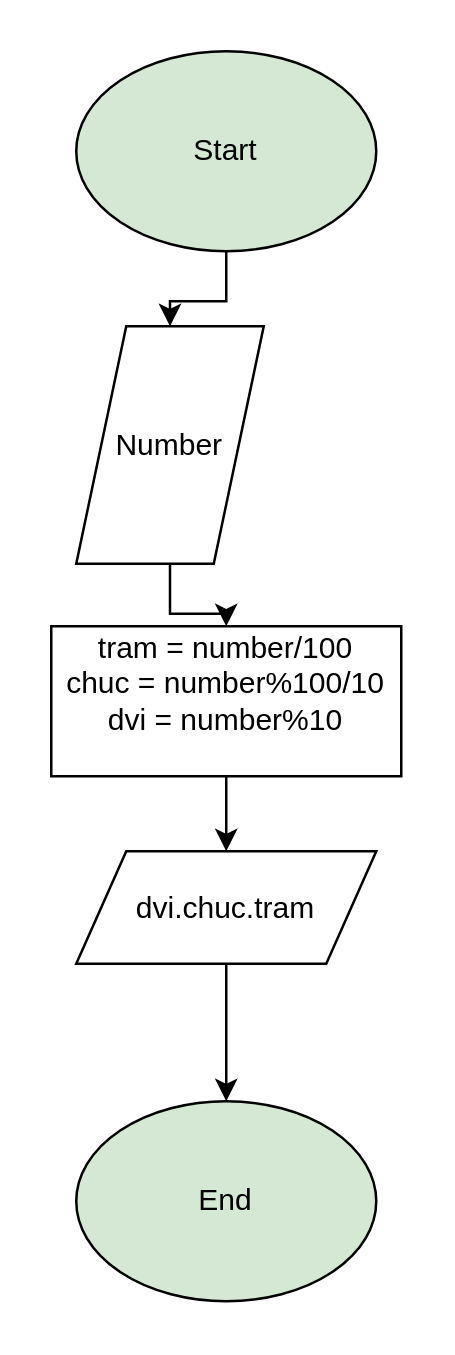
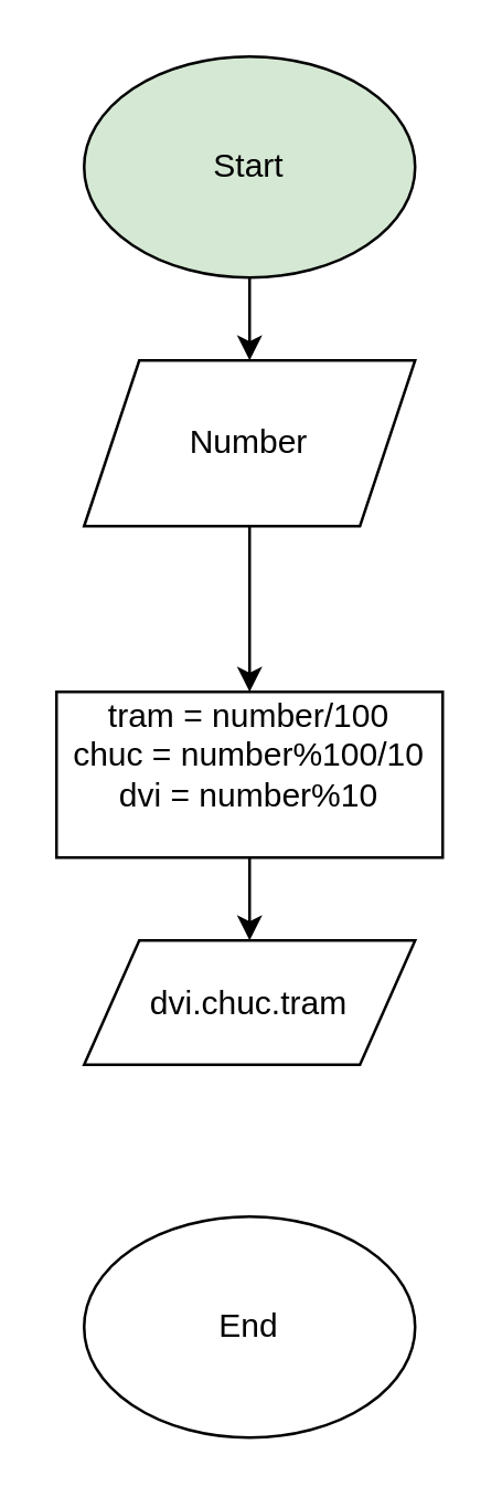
  <mxCell id="0" />
  <mxCell id="1" parent="0" />
  <mxCell id="2" value="" style="edgeStyle=orthogonalEdgeStyle;rounded=0;orthogonalLoop=1;jettySize=auto;html=1;" edge="1" parent="1" source="3" target="6"><mxGeometry relative="1" as="geometry" /></mxCell>
  <mxCell id="3" value="Start" style="ellipse;whiteSpace=wrap;html=1;fillColor=#d5e8d4;" vertex="1" parent="1"><mxGeometry x="30" y="20" width="120" height="80" as="geometry" /></mxCell>
- <mxCell id="4" value="End" style="ellipse;whiteSpace=wrap;html=1;fillColor=#d5e8d4;" vertex="1" parent="1"><mxGeometry x="30" y="440" width="120" height="80" as="geometry" /></mxCell>
+ <mxCell id="4" value="End" style="ellipse;whiteSpace=wrap;html=1;" vertex="1" parent="1"><mxGeometry x="30" y="440" width="120" height="80" as="geometry" /></mxCell>
  <mxCell id="5" value="" style="edgeStyle=orthogonalEdgeStyle;rounded=0;orthogonalLoop=1;jettySize=auto;html=1;" edge="1" parent="1" source="6" target="8"><mxGeometry relative="1" as="geometry" /></mxCell>
- <mxCell id="6" value="Number" style="shape=parallelogram;perimeter=parallelogramPerimeter;whiteSpace=wrap;html=1;fixedSize=1;" vertex="1" parent="1"><mxGeometry x="30" y="130" width="75" height="95" as="geometry" /></mxCell>
+ <mxCell id="6" value="Number" style="shape=parallelogram;perimeter=parallelogramPerimeter;whiteSpace=wrap;html=1;fixedSize=1;" vertex="1" parent="1"><mxGeometry x="30" y="130" width="120" height="60" as="geometry" /></mxCell>
  <mxCell id="7" value="" style="edgeStyle=orthogonalEdgeStyle;rounded=0;orthogonalLoop=1;jettySize=auto;html=1;" edge="1" parent="1" source="8" target="10"><mxGeometry relative="1" as="geometry" /></mxCell>
  <mxCell id="8" value="tram = number/100&lt;div&gt;chuc = number%100/10&lt;/div&gt;&lt;div&gt;dvi = number%10&lt;/div&gt;&lt;div&gt;&lt;br&gt;&lt;/div&gt;" style="rounded=0;whiteSpace=wrap;html=1;" vertex="1" parent="1"><mxGeometry x="20" y="250" width="140" height="60" as="geometry" /></mxCell>
- <mxCell id="9" value="" style="edgeStyle=orthogonalEdgeStyle;rounded=0;orthogonalLoop=1;jettySize=auto;html=1;" edge="1" parent="1" source="10" target="4"><mxGeometry relative="1" as="geometry" /></mxCell>
  <mxCell id="10" value="dvi.chuc.tram" style="shape=parallelogram;perimeter=parallelogramPerimeter;whiteSpace=wrap;html=1;fixedSize=1;" vertex="1" parent="1"><mxGeometry x="30" y="340" width="120" height="45" as="geometry" /></mxCell>
